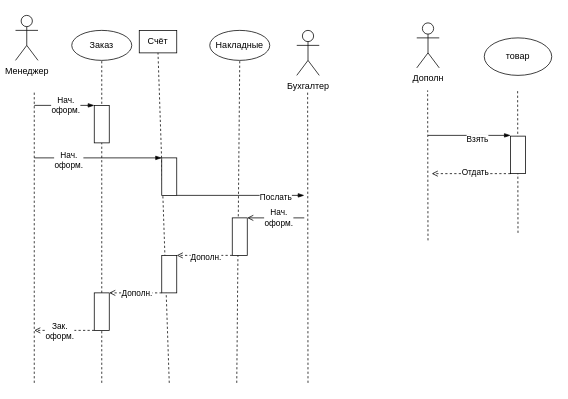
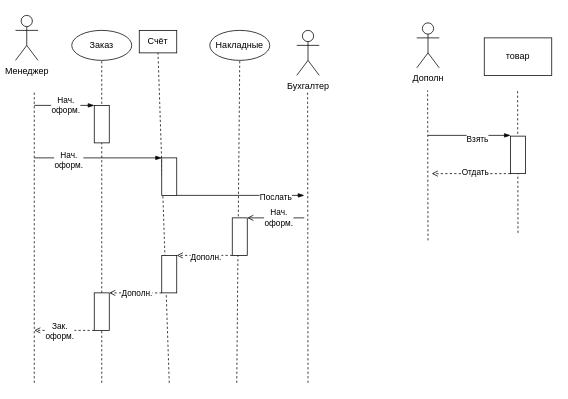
  <mxCell id="0" />
  <mxCell id="1" parent="0" />
  <mxCell id="2" value="Бухгалтер" style="shape=umlActor;verticalLabelPosition=bottom;verticalAlign=top;html=1;outlineConnect=0;" vertex="1" parent="1"><mxGeometry x="395" y="40" width="30" height="60" as="geometry" /></mxCell>
  <mxCell id="3" value="Менеджер" style="shape=umlActor;verticalLabelPosition=bottom;verticalAlign=top;html=1;outlineConnect=0;" vertex="1" parent="1"><mxGeometry x="20" y="20" width="30" height="60" as="geometry" /></mxCell>
  <mxCell id="4" value="Счёт" style="rounded=0;whiteSpace=wrap;html=1;" vertex="1" parent="1"><mxGeometry x="185" y="40" width="50" height="30" as="geometry" /></mxCell>
  <mxCell id="5" value="Заказ" style="ellipse;whiteSpace=wrap;html=1;" vertex="1" parent="1"><mxGeometry x="95" y="40" width="80" height="40" as="geometry" /></mxCell>
  <mxCell id="6" value="Накладные" style="ellipse;whiteSpace=wrap;html=1;" vertex="1" parent="1"><mxGeometry x="279" y="40" width="80" height="40" as="geometry" /></mxCell>
  <mxCell id="7" value="" style="endArrow=none;dashed=1;html=1;rounded=0;" edge="1" parent="1"><mxGeometry width="50" height="50" relative="1" as="geometry"><mxPoint x="45" y="510" as="sourcePoint" /><mxPoint x="45" y="120" as="targetPoint" /></mxGeometry></mxCell>
  <mxCell id="8" value="" style="endArrow=none;dashed=1;html=1;rounded=0;" edge="1" parent="1"><mxGeometry width="50" height="50" relative="1" as="geometry"><mxPoint x="570" y="320" as="sourcePoint" /><mxPoint x="569.5" y="120" as="targetPoint" /></mxGeometry></mxCell>
  <mxCell id="9" value="" style="endArrow=none;dashed=1;html=1;rounded=0;" edge="1" parent="1"><mxGeometry width="50" height="50" relative="1" as="geometry"><mxPoint x="410" y="510" as="sourcePoint" /><mxPoint x="409.5" y="120" as="targetPoint" /></mxGeometry></mxCell>
  <mxCell id="10" value="" style="endArrow=none;dashed=1;html=1;rounded=0;entryX=0.5;entryY=1;entryDx=0;entryDy=0;" edge="1" parent="1" target="6"><mxGeometry width="50" height="50" relative="1" as="geometry"><mxPoint x="315" y="510" as="sourcePoint" /><mxPoint x="318.5" y="110" as="targetPoint" /></mxGeometry></mxCell>
  <mxCell id="11" value="" style="endArrow=none;dashed=1;html=1;rounded=0;entryX=0.5;entryY=1;entryDx=0;entryDy=0;" edge="1" parent="1" target="4"><mxGeometry width="50" height="50" relative="1" as="geometry"><mxPoint x="225" y="510" as="sourcePoint" /><mxPoint x="225" y="110" as="targetPoint" /></mxGeometry></mxCell>
  <mxCell id="12" value="" style="endArrow=none;dashed=1;html=1;rounded=0;entryX=0.5;entryY=1;entryDx=0;entryDy=0;" edge="1" parent="1" target="5"><mxGeometry width="50" height="50" relative="1" as="geometry"><mxPoint x="135" y="510" as="sourcePoint" /><mxPoint x="134.5" y="120" as="targetPoint" /></mxGeometry></mxCell>
  <mxCell id="13" value="" style="rounded=0;whiteSpace=wrap;html=1;" vertex="1" parent="1"><mxGeometry x="125" y="140" width="20" height="50" as="geometry" /></mxCell>
  <mxCell id="14" value="" style="rounded=0;whiteSpace=wrap;html=1;" vertex="1" parent="1"><mxGeometry x="215" y="340" width="20" height="50" as="geometry" /></mxCell>
  <mxCell id="15" value="" style="endArrow=blockThin;html=1;rounded=0;startArrow=none;startFill=0;endFill=1;exitX=1;exitY=1;exitDx=0;exitDy=0;" edge="1" parent="1" source="32"><mxGeometry width="50" height="50" relative="1" as="geometry"><mxPoint x="245" y="250" as="sourcePoint" /><mxPoint x="405" y="260" as="targetPoint" /></mxGeometry></mxCell>
  <mxCell id="16" value="Послать" style="edgeLabel;html=1;align=center;verticalAlign=middle;resizable=0;points=[];" vertex="1" connectable="0" parent="15"><mxGeometry x="0.539" y="-2" relative="1" as="geometry"><mxPoint as="offset" /></mxGeometry></mxCell>
  <mxCell id="17" value="" style="endArrow=open;html=1;rounded=0;startArrow=none;startFill=0;endFill=0;entryX=1;entryY=0;entryDx=0;entryDy=0;" edge="1" parent="1" target="35"><mxGeometry width="50" height="50" relative="1" as="geometry"><mxPoint x="405" y="290" as="sourcePoint" /><mxPoint x="535" y="340" as="targetPoint" /></mxGeometry></mxCell>
  <mxCell id="18" value="Нач.&lt;br&gt;оформ." style="edgeLabel;html=1;align=center;verticalAlign=middle;resizable=0;points=[];" vertex="1" connectable="0" parent="17"><mxGeometry x="-0.074" y="-1" relative="1" as="geometry"><mxPoint as="offset" /></mxGeometry></mxCell>
  <mxCell id="19" value="" style="endArrow=blockThin;html=1;rounded=0;startArrow=none;startFill=0;endFill=1;" edge="1" parent="1"><mxGeometry width="50" height="50" relative="1" as="geometry"><mxPoint x="570" y="180" as="sourcePoint" /><mxPoint x="680" y="180" as="targetPoint" /><Array as="points" /></mxGeometry></mxCell>
  <mxCell id="20" value="Взять" style="edgeLabel;html=1;align=center;verticalAlign=middle;resizable=0;points=[];" vertex="1" connectable="0" parent="19"><mxGeometry x="0.178" y="-4" relative="1" as="geometry"><mxPoint as="offset" /></mxGeometry></mxCell>
  <mxCell id="21" value="" style="endArrow=open;html=1;rounded=0;startArrow=none;startFill=0;endFill=0;dashed=1;exitX=0;exitY=1;exitDx=0;exitDy=0;entryX=1;entryY=0;entryDx=0;entryDy=0;" edge="1" parent="1" source="35" target="14"><mxGeometry width="50" height="50" relative="1" as="geometry"><mxPoint x="305" y="440" as="sourcePoint" /><mxPoint x="245" y="350" as="targetPoint" /></mxGeometry></mxCell>
  <mxCell id="22" value="Дополн." style="edgeLabel;html=1;align=center;verticalAlign=middle;resizable=0;points=[];" vertex="1" connectable="0" parent="21"><mxGeometry x="-0.022" y="1" relative="1" as="geometry"><mxPoint as="offset" /></mxGeometry></mxCell>
  <mxCell id="23" value="" style="endArrow=open;html=1;rounded=0;startArrow=none;startFill=0;endFill=0;dashed=1;exitX=0;exitY=1;exitDx=0;exitDy=0;" edge="1" parent="1" source="36"><mxGeometry width="50" height="50" relative="1" as="geometry"><mxPoint x="115" y="440" as="sourcePoint" /><mxPoint x="45" y="440" as="targetPoint" /></mxGeometry></mxCell>
  <mxCell id="24" value="Зак.&lt;br&gt;оформ." style="edgeLabel;html=1;align=center;verticalAlign=middle;resizable=0;points=[];" vertex="1" connectable="0" parent="23"><mxGeometry x="0.18" relative="1" as="geometry"><mxPoint as="offset" /></mxGeometry></mxCell>
  <mxCell id="25" value="" style="endArrow=open;html=1;rounded=0;startArrow=none;startFill=0;endFill=0;dashed=1;exitX=0;exitY=1;exitDx=0;exitDy=0;" edge="1" parent="1" source="40"><mxGeometry width="50" height="50" relative="1" as="geometry"><mxPoint x="605" y="261" as="sourcePoint" /><mxPoint x="575" y="231" as="targetPoint" /></mxGeometry></mxCell>
  <mxCell id="26" value="Отдать" style="edgeLabel;html=1;align=center;verticalAlign=middle;resizable=0;points=[];" vertex="1" connectable="0" parent="25"><mxGeometry x="-0.082" y="-3" relative="1" as="geometry"><mxPoint as="offset" /></mxGeometry></mxCell>
  <mxCell id="27" value="" style="endArrow=open;html=1;rounded=0;startArrow=none;startFill=0;endFill=0;dashed=1;exitX=0;exitY=1;exitDx=0;exitDy=0;entryX=1;entryY=0;entryDx=0;entryDy=0;" edge="1" parent="1" source="14" target="36"><mxGeometry width="50" height="50" relative="1" as="geometry"><mxPoint x="685" y="320" as="sourcePoint" /><mxPoint x="165" y="340" as="targetPoint" /></mxGeometry></mxCell>
  <mxCell id="28" value="Дополн." style="edgeLabel;html=1;align=center;verticalAlign=middle;resizable=0;points=[];" vertex="1" connectable="0" parent="27"><mxGeometry x="-0.023" relative="1" as="geometry"><mxPoint as="offset" /></mxGeometry></mxCell>
  <mxCell id="29" value="" style="endArrow=blockThin;html=1;rounded=0;startArrow=none;startFill=0;endFill=1;exitX=1.06;exitY=0.301;exitDx=0;exitDy=0;exitPerimeter=0;entryX=0;entryY=0;entryDx=0;entryDy=0;" edge="1" parent="1" target="13"><mxGeometry width="50" height="50" relative="1" as="geometry"><mxPoint x="45" y="140" as="sourcePoint" /><mxPoint x="114" y="140" as="targetPoint" /></mxGeometry></mxCell>
  <mxCell id="30" value="Нач.&lt;br&gt;оформ." style="edgeLabel;html=1;align=center;verticalAlign=middle;resizable=0;points=[];" vertex="1" connectable="0" parent="29"><mxGeometry x="0.02" y="1" relative="1" as="geometry"><mxPoint as="offset" /></mxGeometry></mxCell>
  <mxCell id="31" style="edgeStyle=orthogonalEdgeStyle;rounded=0;orthogonalLoop=1;jettySize=auto;html=1;exitX=0.5;exitY=1;exitDx=0;exitDy=0;" edge="1" parent="1" source="13" target="13"><mxGeometry relative="1" as="geometry" /></mxCell>
  <mxCell id="32" value="" style="rounded=0;whiteSpace=wrap;html=1;" vertex="1" parent="1"><mxGeometry x="215" y="210" width="20" height="50" as="geometry" /></mxCell>
  <mxCell id="33" value="" style="endArrow=blockThin;html=1;rounded=0;startArrow=none;startFill=0;endFill=1;exitX=1.06;exitY=0.301;exitDx=0;exitDy=0;exitPerimeter=0;entryX=0;entryY=0;entryDx=0;entryDy=0;" edge="1" parent="1" target="32"><mxGeometry width="50" height="50" relative="1" as="geometry"><mxPoint x="45" y="210" as="sourcePoint" /><mxPoint x="125" y="210" as="targetPoint" /></mxGeometry></mxCell>
  <mxCell id="34" value="Нач.&lt;br&gt;оформ." style="edgeLabel;html=1;align=center;verticalAlign=middle;resizable=0;points=[];" vertex="1" connectable="0" parent="33"><mxGeometry x="-0.473" y="-2" relative="1" as="geometry"><mxPoint as="offset" /></mxGeometry></mxCell>
  <mxCell id="35" value="" style="rounded=0;whiteSpace=wrap;html=1;" vertex="1" parent="1"><mxGeometry x="309" y="290" width="20" height="50" as="geometry" /></mxCell>
  <mxCell id="36" value="" style="rounded=0;whiteSpace=wrap;html=1;" vertex="1" parent="1"><mxGeometry x="125" y="390" width="20" height="50" as="geometry" /></mxCell>
  <mxCell id="37" value="Дополн" style="shape=umlActor;verticalLabelPosition=bottom;verticalAlign=top;html=1;outlineConnect=0;" vertex="1" parent="1"><mxGeometry x="555" y="30" width="30" height="60" as="geometry" /></mxCell>
- <mxCell id="38" value="товар" style="ellipse;whiteSpace=wrap;html=1;" vertex="1" parent="1"><mxGeometry x="645" y="50" width="90" height="50" as="geometry" /></mxCell>
+ <mxCell id="38" value="товар" style="rounded=0;whiteSpace=wrap;html=1;" vertex="1" parent="1"><mxGeometry x="645" y="50" width="90" height="50" as="geometry" /></mxCell>
  <mxCell id="39" value="" style="endArrow=none;dashed=1;html=1;rounded=0;" edge="1" parent="1"><mxGeometry width="50" height="50" relative="1" as="geometry"><mxPoint x="690" y="310" as="sourcePoint" /><mxPoint x="689.5" y="120" as="targetPoint" /></mxGeometry></mxCell>
  <mxCell id="40" value="" style="rounded=0;whiteSpace=wrap;html=1;" vertex="1" parent="1"><mxGeometry x="680" y="181" width="20" height="50" as="geometry" /></mxCell>
